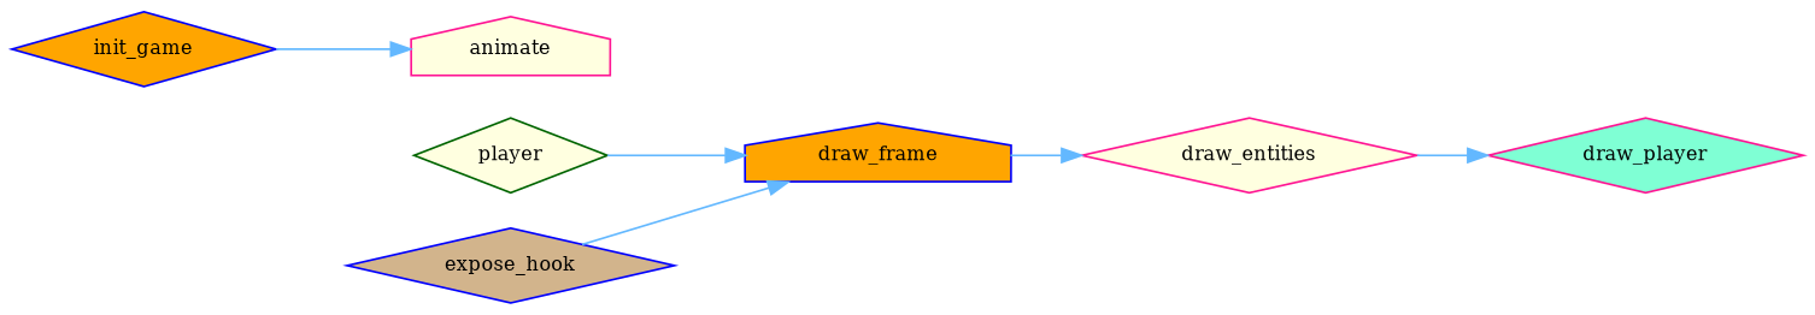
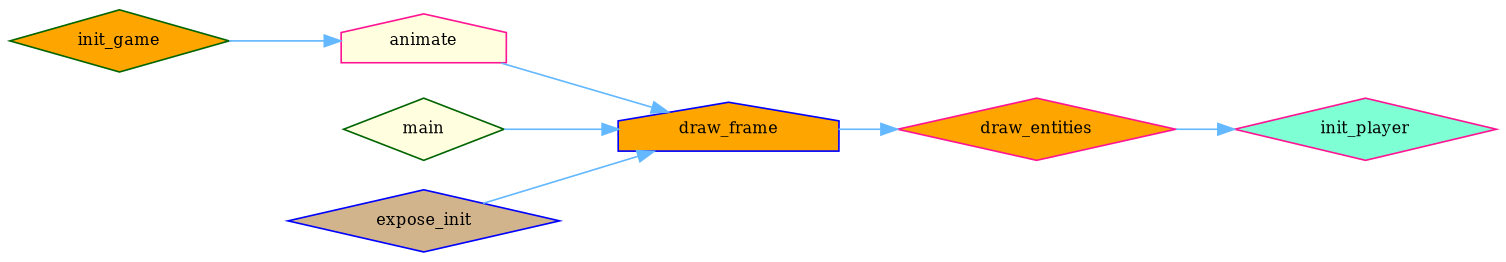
  digraph {
    fontname="DejaVu Serif"
    rankdir=RL
    node [color=deeppink fillcolor=orange fontname="DejaVu Serif" fontsize=10 shape=diamond style=filled]
    edge [color=steelblue1 dir=back fontname="DejaVu Serif" fontsize=10 labelfontname=Helvetica labelfontsize=10 style=solid]
-   n1 [fillcolor=aquamarine fontcolor=black height=0.2 label=draw_player width=0.4]
-   n2 [fillcolor=lightyellow height=0.2 label=draw_entities width=0.4]
+   n1 [fillcolor=aquamarine fontcolor=black height=0.2 label=init_player width=0.4]
+   n2 [height=0.2 label=draw_entities width=0.4]
    n3 [color=blue height=0.2 label=draw_frame shape=house width=0.4]
    n4 [fillcolor=lightyellow height=0.2 label=animate shape=house width=0.4]
-   n5 [color=darkgreen fillcolor=lightyellow height=0.2 label=player width=0.4]
-   n6 [color=blue fillcolor=tan height=0.2 label=expose_hook width=0.4]
-   n7 [color=blue height=0.2 label=init_game width=0.4]
+   n5 [color=darkgreen fillcolor=lightyellow height=0.2 label=main width=0.4]
+   n6 [color=blue fillcolor=tan height=0.2 label=expose_init width=0.4]
+   n7 [color=darkgreen height=0.2 label=init_game width=0.4]
    n1 -> n2
    n2 -> n3
+   n3 -> n4
    n3 -> n5
    n3 -> n6
    n4 -> n7
  }
